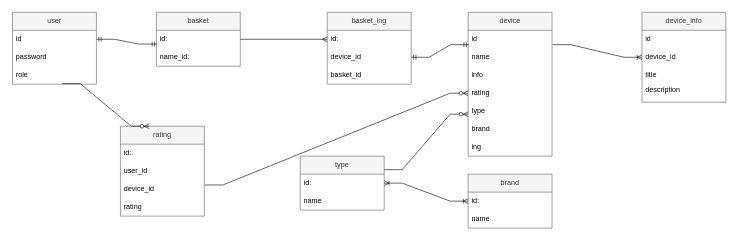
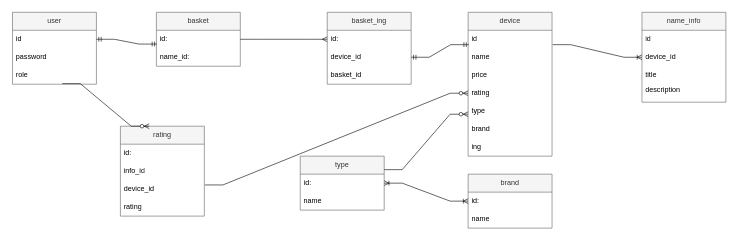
  <mxCell id="0" />
  <mxCell id="1" parent="0" />
  <mxCell id="2" value="user" style="swimlane;fontStyle=0;childLayout=stackLayout;horizontal=1;startSize=30;horizontalStack=0;resizeParent=1;resizeParentMax=0;resizeLast=0;collapsible=1;marginBottom=0;whiteSpace=wrap;html=1;fillColor=#f5f5f5;fontColor=#333333;strokeColor=#666666;" vertex="1" parent="1"><mxGeometry x="20" y="20" width="140" height="120" as="geometry" /></mxCell>
  <mxCell id="3" value="id" style="text;strokeColor=none;fillColor=none;align=left;verticalAlign=middle;spacingLeft=4;spacingRight=4;overflow=hidden;points=[[0,0.5],[1,0.5]];portConstraint=eastwest;rotatable=0;whiteSpace=wrap;html=1;" vertex="1" parent="2"><mxGeometry y="30" width="140" height="30" as="geometry" /></mxCell>
  <mxCell id="4" value="password" style="text;strokeColor=none;fillColor=none;align=left;verticalAlign=middle;spacingLeft=4;spacingRight=4;overflow=hidden;points=[[0,0.5],[1,0.5]];portConstraint=eastwest;rotatable=0;whiteSpace=wrap;html=1;" vertex="1" parent="2"><mxGeometry y="60" width="140" height="30" as="geometry" /></mxCell>
  <mxCell id="5" value="role" style="text;strokeColor=none;fillColor=none;align=left;verticalAlign=middle;spacingLeft=4;spacingRight=4;overflow=hidden;points=[[0,0.5],[1,0.5]];portConstraint=eastwest;rotatable=0;whiteSpace=wrap;html=1;" vertex="1" parent="2"><mxGeometry y="90" width="140" height="30" as="geometry" /></mxCell>
  <mxCell id="6" value="basket" style="swimlane;fontStyle=0;childLayout=stackLayout;horizontal=1;startSize=30;horizontalStack=0;resizeParent=1;resizeParentMax=0;resizeLast=0;collapsible=1;marginBottom=0;whiteSpace=wrap;html=1;fillColor=#f5f5f5;fontColor=#333333;strokeColor=#666666;" vertex="1" parent="1"><mxGeometry y="20" width="140" height="90" as="geometry" x="260" /></mxCell>
  <mxCell id="7" value="id:" style="text;strokeColor=none;fillColor=none;align=left;verticalAlign=middle;spacingLeft=4;spacingRight=4;overflow=hidden;points=[[0,0.5],[1,0.5]];portConstraint=eastwest;rotatable=0;whiteSpace=wrap;html=1;" vertex="1" parent="6"><mxGeometry y="30" width="140" height="30" as="geometry" /></mxCell>
  <mxCell id="8" value="name_id:" style="text;strokeColor=none;fillColor=none;align=left;verticalAlign=middle;spacingLeft=4;spacingRight=4;overflow=hidden;points=[[0,0.5],[1,0.5]];portConstraint=eastwest;rotatable=0;whiteSpace=wrap;html=1;" vertex="1" parent="6"><mxGeometry y="60" width="140" height="30" as="geometry" /></mxCell>
  <mxCell id="9" value="device" style="swimlane;fontStyle=0;childLayout=stackLayout;horizontal=1;startSize=30;horizontalStack=0;resizeParent=1;resizeParentMax=0;resizeLast=0;collapsible=1;marginBottom=0;whiteSpace=wrap;html=1;fillColor=#f5f5f5;strokeColor=#666666;fontColor=#333333;" vertex="1" parent="1"><mxGeometry x="780" y="20" width="140" height="240" as="geometry" /></mxCell>
  <mxCell id="10" value="id" style="text;strokeColor=none;fillColor=none;align=left;verticalAlign=middle;spacingLeft=4;spacingRight=4;overflow=hidden;points=[[0,0.5],[1,0.5]];portConstraint=eastwest;rotatable=0;whiteSpace=wrap;html=1;" vertex="1" parent="9"><mxGeometry y="30" width="140" height="30" as="geometry" /></mxCell>
  <mxCell id="11" value="name" style="text;strokeColor=none;fillColor=none;align=left;verticalAlign=middle;spacingLeft=4;spacingRight=4;overflow=hidden;points=[[0,0.5],[1,0.5]];portConstraint=eastwest;rotatable=0;whiteSpace=wrap;html=1;" vertex="1" parent="9"><mxGeometry y="60" width="140" height="30" as="geometry" /></mxCell>
- <mxCell id="12" value="info" style="text;strokeColor=none;fillColor=none;align=left;verticalAlign=middle;spacingLeft=4;spacingRight=4;overflow=hidden;points=[[0,0.5],[1,0.5]];portConstraint=eastwest;rotatable=0;whiteSpace=wrap;html=1;" vertex="1" parent="9"><mxGeometry y="90" width="140" height="30" as="geometry" /></mxCell>
+ <mxCell id="12" value="price" style="text;strokeColor=none;fillColor=none;align=left;verticalAlign=middle;spacingLeft=4;spacingRight=4;overflow=hidden;points=[[0,0.5],[1,0.5]];portConstraint=eastwest;rotatable=0;whiteSpace=wrap;html=1;" vertex="1" parent="9"><mxGeometry y="90" width="140" height="30" as="geometry" /></mxCell>
  <mxCell id="13" value="rating" style="text;strokeColor=none;fillColor=none;align=left;verticalAlign=middle;spacingLeft=4;spacingRight=4;overflow=hidden;points=[[0,0.5],[1,0.5]];portConstraint=eastwest;rotatable=0;whiteSpace=wrap;html=1;" vertex="1" parent="9"><mxGeometry y="120" width="140" height="30" as="geometry" /></mxCell>
  <mxCell id="14" value="type" style="text;strokeColor=none;fillColor=none;align=left;verticalAlign=middle;spacingLeft=4;spacingRight=4;overflow=hidden;points=[[0,0.5],[1,0.5]];portConstraint=eastwest;rotatable=0;whiteSpace=wrap;html=1;" vertex="1" parent="9"><mxGeometry y="150" width="140" height="30" as="geometry" /></mxCell>
  <mxCell id="15" value="brand" style="text;strokeColor=none;fillColor=none;align=left;verticalAlign=middle;spacingLeft=4;spacingRight=4;overflow=hidden;points=[[0,0.5],[1,0.5]];portConstraint=eastwest;rotatable=0;whiteSpace=wrap;html=1;" vertex="1" parent="9"><mxGeometry y="180" width="140" height="30" as="geometry" /></mxCell>
  <mxCell id="16" value="ing" style="text;strokeColor=none;fillColor=none;align=left;verticalAlign=middle;spacingLeft=4;spacingRight=4;overflow=hidden;points=[[0,0.5],[1,0.5]];portConstraint=eastwest;rotatable=0;whiteSpace=wrap;html=1;" vertex="1" parent="9"><mxGeometry y="210" width="140" height="30" as="geometry" /></mxCell>
  <mxCell id="17" value="type" style="swimlane;fontStyle=0;childLayout=stackLayout;horizontal=1;startSize=30;horizontalStack=0;resizeParent=1;resizeParentMax=0;resizeLast=0;collapsible=1;marginBottom=0;whiteSpace=wrap;html=1;fillColor=#f5f5f5;fontColor=#333333;strokeColor=#666666;" vertex="1" parent="1"><mxGeometry x="500" y="260" width="140" height="90" as="geometry" /></mxCell>
  <mxCell id="18" value="id:" style="text;strokeColor=none;fillColor=none;align=left;verticalAlign=middle;spacingLeft=4;spacingRight=4;overflow=hidden;points=[[0,0.5],[1,0.5]];portConstraint=eastwest;rotatable=0;whiteSpace=wrap;html=1;" vertex="1" parent="17"><mxGeometry y="30" width="140" height="30" as="geometry" /></mxCell>
  <mxCell id="19" value="name" style="text;strokeColor=none;fillColor=none;align=left;verticalAlign=middle;spacingLeft=4;spacingRight=4;overflow=hidden;points=[[0,0.5],[1,0.5]];portConstraint=eastwest;rotatable=0;whiteSpace=wrap;html=1;" vertex="1" parent="17"><mxGeometry y="60" width="140" height="30" as="geometry" /></mxCell>
  <mxCell id="20" value="brand" style="swimlane;fontStyle=0;childLayout=stackLayout;horizontal=1;startSize=30;horizontalStack=0;resizeParent=1;resizeParentMax=0;resizeLast=0;collapsible=1;marginBottom=0;whiteSpace=wrap;html=1;fillColor=#f5f5f5;fontColor=#333333;strokeColor=#666666;" vertex="1" parent="1"><mxGeometry x="780" y="290" width="140" height="90" as="geometry" /></mxCell>
  <mxCell id="21" value="id:" style="text;strokeColor=none;fillColor=none;align=left;verticalAlign=middle;spacingLeft=4;spacingRight=4;overflow=hidden;points=[[0,0.5],[1,0.5]];portConstraint=eastwest;rotatable=0;whiteSpace=wrap;html=1;" vertex="1" parent="20"><mxGeometry y="30" width="140" height="30" as="geometry" /></mxCell>
  <mxCell id="22" value="name" style="text;strokeColor=none;fillColor=none;align=left;verticalAlign=middle;spacingLeft=4;spacingRight=4;overflow=hidden;points=[[0,0.5],[1,0.5]];portConstraint=eastwest;rotatable=0;whiteSpace=wrap;html=1;" vertex="1" parent="20"><mxGeometry y="60" width="140" height="30" as="geometry" /></mxCell>
  <mxCell id="23" value="" style="edgeStyle=entityRelationEdgeStyle;fontSize=12;html=1;endArrow=ERmandOne;startArrow=ERmandOne;rounded=0;entryX=0.007;entryY=0.767;entryDx=0;entryDy=0;entryPerimeter=0;exitX=1;exitY=0.5;exitDx=0;exitDy=0;" edge="1" parent="1" source="3" target="7"><mxGeometry width="100" height="100" relative="1" as="geometry"><mxPoint x="180" y="260" as="sourcePoint" /><mxPoint x="280" y="160" as="targetPoint" /></mxGeometry></mxCell>
  <mxCell id="24" value="" style="edgeStyle=entityRelationEdgeStyle;fontSize=12;html=1;endArrow=ERzeroToMany;endFill=1;rounded=0;exitX=1;exitY=0.25;exitDx=0;exitDy=0;" edge="1" parent="1" source="17"><mxGeometry width="100" height="100" relative="1" as="geometry"><mxPoint x="680" y="290" as="sourcePoint" /><mxPoint x="780" y="190" as="targetPoint" /></mxGeometry></mxCell>
  <mxCell id="25" value="" style="edgeStyle=entityRelationEdgeStyle;fontSize=12;html=1;endArrow=ERoneToMany;startArrow=ERoneToMany;rounded=0;entryX=0;entryY=0.5;entryDx=0;entryDy=0;exitX=1;exitY=0.5;exitDx=0;exitDy=0;" edge="1" parent="1" source="18" target="21"><mxGeometry width="100" height="100" relative="1" as="geometry"><mxPoint x="680" y="480" as="sourcePoint" /><mxPoint x="780" y="380" as="targetPoint" /></mxGeometry></mxCell>
- <mxCell id="26" value="device_info" style="swimlane;fontStyle=0;childLayout=stackLayout;horizontal=1;startSize=30;horizontalStack=0;resizeParent=1;resizeParentMax=0;resizeLast=0;collapsible=1;marginBottom=0;whiteSpace=wrap;html=1;fillColor=#f5f5f5;fontColor=#333333;strokeColor=#666666;" vertex="1" parent="1"><mxGeometry x="1070" y="20" width="140" height="150" as="geometry" /></mxCell>
+ <mxCell id="26" value="name_info" style="swimlane;fontStyle=0;childLayout=stackLayout;horizontal=1;startSize=30;horizontalStack=0;resizeParent=1;resizeParentMax=0;resizeLast=0;collapsible=1;marginBottom=0;whiteSpace=wrap;html=1;fillColor=#f5f5f5;fontColor=#333333;strokeColor=#666666;" vertex="1" parent="1"><mxGeometry x="1070" y="20" width="140" height="150" as="geometry" /></mxCell>
  <mxCell id="27" value="id" style="text;strokeColor=none;fillColor=none;align=left;verticalAlign=middle;spacingLeft=4;spacingRight=4;overflow=hidden;points=[[0,0.5],[1,0.5]];portConstraint=eastwest;rotatable=0;whiteSpace=wrap;html=1;" vertex="1" parent="26"><mxGeometry y="30" width="140" height="30" as="geometry" /></mxCell>
  <mxCell id="28" value="device_id" style="text;strokeColor=none;fillColor=none;align=left;verticalAlign=middle;spacingLeft=4;spacingRight=4;overflow=hidden;points=[[0,0.5],[1,0.5]];portConstraint=eastwest;rotatable=0;whiteSpace=wrap;html=1;" vertex="1" parent="26"><mxGeometry y="60" width="140" height="30" as="geometry" /></mxCell>
  <mxCell id="29" value="title" style="text;strokeColor=none;fillColor=none;align=left;verticalAlign=middle;spacingLeft=4;spacingRight=4;overflow=hidden;points=[[0,0.5],[1,0.5]];portConstraint=eastwest;rotatable=0;whiteSpace=wrap;html=1;" vertex="1" parent="26"><mxGeometry y="90" width="140" height="30" as="geometry" /></mxCell>
  <mxCell id="30" value="description&lt;div&gt;&lt;br&gt;&lt;/div&gt;" style="text;strokeColor=none;fillColor=none;align=left;verticalAlign=middle;spacingLeft=4;spacingRight=4;overflow=hidden;points=[[0,0.5],[1,0.5]];portConstraint=eastwest;rotatable=0;whiteSpace=wrap;html=1;" vertex="1" parent="26"><mxGeometry y="120" width="140" height="30" as="geometry" /></mxCell>
  <mxCell id="31" value="" style="edgeStyle=entityRelationEdgeStyle;fontSize=12;html=1;endArrow=ERoneToMany;rounded=0;exitX=1.007;exitY=0.8;exitDx=0;exitDy=0;exitPerimeter=0;" edge="1" parent="1" source="10" target="28"><mxGeometry width="100" height="100" relative="1" as="geometry"><mxPoint x="940" y="160" as="sourcePoint" /><mxPoint x="1040" y="60" as="targetPoint" /></mxGeometry></mxCell>
  <mxCell id="32" value="basket_ing" style="swimlane;fontStyle=0;childLayout=stackLayout;horizontal=1;startSize=30;horizontalStack=0;resizeParent=1;resizeParentMax=0;resizeLast=0;collapsible=1;marginBottom=0;whiteSpace=wrap;html=1;fillColor=#f5f5f5;fontColor=#333333;strokeColor=#666666;" vertex="1" parent="1"><mxGeometry x="545" y="20" width="140" height="120" as="geometry" /></mxCell>
  <mxCell id="33" value="id:" style="text;strokeColor=none;fillColor=none;align=left;verticalAlign=middle;spacingLeft=4;spacingRight=4;overflow=hidden;points=[[0,0.5],[1,0.5]];portConstraint=eastwest;rotatable=0;whiteSpace=wrap;html=1;" vertex="1" parent="32"><mxGeometry y="30" width="140" height="30" as="geometry" /></mxCell>
  <mxCell id="34" value="device_id&lt;span style=&quot;color: rgba(0, 0, 0, 0); font-family: monospace; font-size: 0px; text-wrap-mode: nowrap;&quot;&gt;%3CmxGraphModel%3E%3Croot%3E%3CmxCell%20id%3D%220%22%2F%3E%3CmxCell%20id%3D%221%22%20parent%3D%220%22%2F%3E%3CmxCell%20id%3D%222%22%20value%3D%22basket%22%20style%3D%22swimlane%3BfontStyle%3D0%3BchildLayout%3DstackLayout%3Bhorizontal%3D1%3BstartSize%3D30%3BhorizontalStack%3D0%3BresizeParent%3D1%3BresizeParentMax%3D0%3BresizeLast%3D0%3Bcollapsible%3D1%3BmarginBottom%3D0%3BwhiteSpace%3Dwrap%3Bhtml%3D1%3BfillColor%3D%23f5f5f5%3BfontColor%3D%23333333%3BstrokeColor%3D%23666666%3B%22%20vertex%3D%221%22%20parent%3D%221%22%3E%3CmxGeometry%20x%3D%2280%22%20y%3D%22120%22%20width%3D%22140%22%20height%3D%2290%22%20as%3D%22geometry%22%2F%3E%3C%2FmxCell%3E%3CmxCell%20id%3D%223%22%20value%3D%22id%3A%22%20style%3D%22text%3BstrokeColor%3Dnone%3BfillColor%3Dnone%3Balign%3Dleft%3BverticalAlign%3Dmiddle%3BspacingLeft%3D4%3BspacingRight%3D4%3Boverflow%3Dhidden%3Bpoints%3D%5B%5B0%2C0.5%5D%2C%5B1%2C0.5%5D%5D%3BportConstraint%3Deastwest%3Brotatable%3D0%3BwhiteSpace%3Dwrap%3Bhtml%3D1%3B%22%20vertex%3D%221%22%20parent%3D%222%22%3E%3CmxGeometry%20y%3D%2230%22%20width%3D%22140%22%20height%3D%2230%22%20as%3D%22geometry%22%2F%3E%3C%2FmxCell%3E%3CmxCell%20id%3D%224%22%20value%3D%22user_id%3A%22%20style%3D%22text%3BstrokeColor%3Dnone%3BfillColor%3Dnone%3Balign%3Dleft%3BverticalAlign%3Dmiddle%3BspacingLeft%3D4%3BspacingRight%3D4%3Boverflow%3Dhidden%3Bpoints%3D%5B%5B0%2C0.5%5D%2C%5B1%2C0.5%5D%5D%3BportConstraint%3Deastwest%3Brotatable%3D0%3BwhiteSpace%3Dwrap%3Bhtml%3D1%3B%22%20vertex%3D%221%22%20parent%3D%222%22%3E%3CmxGeometry%20y%3D%2260%22%20width%3D%22140%22%20height%3D%2230%22%20as%3D%22geometry%22%2F%3E%3C%2FmxCell%3E%3C%2Froot%3E%3C%2FmxGraphModel%3E&lt;/span&gt;" style="text;strokeColor=none;fillColor=none;align=left;verticalAlign=middle;spacingLeft=4;spacingRight=4;overflow=hidden;points=[[0,0.5],[1,0.5]];portConstraint=eastwest;rotatable=0;whiteSpace=wrap;html=1;" vertex="1" parent="32"><mxGeometry y="60" width="140" height="30" as="geometry" /></mxCell>
  <mxCell id="35" value="basket_id" style="text;strokeColor=none;fillColor=none;align=left;verticalAlign=middle;spacingLeft=4;spacingRight=4;overflow=hidden;points=[[0,0.5],[1,0.5]];portConstraint=eastwest;rotatable=0;whiteSpace=wrap;html=1;" vertex="1" parent="32"><mxGeometry y="90" width="140" height="30" as="geometry" /></mxCell>
  <mxCell id="36" value="" style="edgeStyle=entityRelationEdgeStyle;fontSize=12;html=1;endArrow=ERmandOne;startArrow=ERmandOne;rounded=0;entryX=0.007;entryY=0.8;entryDx=0;entryDy=0;entryPerimeter=0;exitX=1;exitY=0.5;exitDx=0;exitDy=0;" edge="1" parent="1" source="34" target="10"><mxGeometry width="100" height="100" relative="1" as="geometry"><mxPoint x="630" y="410" as="sourcePoint" /><mxPoint x="730" y="310" as="targetPoint" /></mxGeometry></mxCell>
  <mxCell id="37" value="" style="edgeStyle=entityRelationEdgeStyle;fontSize=12;html=1;endArrow=ERmany;rounded=0;entryX=0;entryY=0.5;entryDx=0;entryDy=0;exitX=1;exitY=0.5;exitDx=0;exitDy=0;" edge="1" parent="1" source="7" target="33"><mxGeometry width="100" height="100" relative="1" as="geometry"><mxPoint x="420" y="190" as="sourcePoint" /><mxPoint x="520" y="90" as="targetPoint" /></mxGeometry></mxCell>
  <mxCell id="38" value="rating" style="swimlane;fontStyle=0;childLayout=stackLayout;horizontal=1;startSize=30;horizontalStack=0;resizeParent=1;resizeParentMax=0;resizeLast=0;collapsible=1;marginBottom=0;whiteSpace=wrap;html=1;fillColor=#f5f5f5;fontColor=#333333;strokeColor=#666666;" vertex="1" parent="1"><mxGeometry x="200" y="210" width="140" height="150" as="geometry" /></mxCell>
  <mxCell id="39" value="id:" style="text;strokeColor=none;fillColor=none;align=left;verticalAlign=middle;spacingLeft=4;spacingRight=4;overflow=hidden;points=[[0,0.5],[1,0.5]];portConstraint=eastwest;rotatable=0;whiteSpace=wrap;html=1;" vertex="1" parent="38"><mxGeometry y="30" width="140" height="30" as="geometry" /></mxCell>
- <mxCell id="40" value="user_id" style="text;strokeColor=none;fillColor=none;align=left;verticalAlign=middle;spacingLeft=4;spacingRight=4;overflow=hidden;points=[[0,0.5],[1,0.5]];portConstraint=eastwest;rotatable=0;whiteSpace=wrap;html=1;" vertex="1" parent="38"><mxGeometry y="60" width="140" height="30" as="geometry" /></mxCell>
+ <mxCell id="40" value="info_id" style="text;strokeColor=none;fillColor=none;align=left;verticalAlign=middle;spacingLeft=4;spacingRight=4;overflow=hidden;points=[[0,0.5],[1,0.5]];portConstraint=eastwest;rotatable=0;whiteSpace=wrap;html=1;" vertex="1" parent="38"><mxGeometry y="60" width="140" height="30" as="geometry" /></mxCell>
  <mxCell id="41" value="device_id" style="text;strokeColor=none;fillColor=none;align=left;verticalAlign=middle;spacingLeft=4;spacingRight=4;overflow=hidden;points=[[0,0.5],[1,0.5]];portConstraint=eastwest;rotatable=0;whiteSpace=wrap;html=1;" vertex="1" parent="38"><mxGeometry y="90" width="140" height="30" as="geometry" /></mxCell>
  <mxCell id="42" value="rating" style="text;strokeColor=none;fillColor=none;align=left;verticalAlign=middle;spacingLeft=4;spacingRight=4;overflow=hidden;points=[[0,0.5],[1,0.5]];portConstraint=eastwest;rotatable=0;whiteSpace=wrap;html=1;" vertex="1" parent="38"><mxGeometry y="120" width="140" height="30" as="geometry" /></mxCell>
  <mxCell id="43" value="" style="edgeStyle=entityRelationEdgeStyle;fontSize=12;html=1;endArrow=ERzeroToMany;endFill=1;rounded=0;entryX=0;entryY=0.5;entryDx=0;entryDy=0;exitX=1.007;exitY=0.267;exitDx=0;exitDy=0;exitPerimeter=0;" edge="1" parent="1" source="41" target="13"><mxGeometry width="100" height="100" relative="1" as="geometry"><mxPoint x="630" y="410" as="sourcePoint" /><mxPoint x="730" y="310" as="targetPoint" /></mxGeometry></mxCell>
  <mxCell id="44" value="" style="edgeStyle=entityRelationEdgeStyle;fontSize=12;html=1;endArrow=ERzeroToMany;endFill=1;rounded=0;entryX=0.343;entryY=0;entryDx=0;entryDy=0;exitX=0.593;exitY=0.967;exitDx=0;exitDy=0;exitPerimeter=0;entryPerimeter=0;" edge="1" parent="1" source="5" target="38"><mxGeometry width="100" height="100" relative="1" as="geometry"><mxPoint x="10" y="253" as="sourcePoint" /><mxPoint x="449" y="100" as="targetPoint" /></mxGeometry></mxCell>
